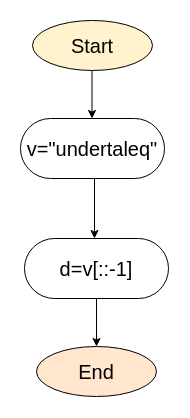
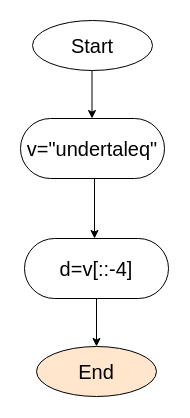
  <mxCell id="0" />
  <mxCell id="1" parent="0" />
- <mxCell id="2" value="Start" style="ellipse;whiteSpace=wrap;html=1;fontSize=20;fillColor=#fff2cc;" vertex="1" parent="1"><mxGeometry x="32" y="20" width="120" height="50" as="geometry" /></mxCell>
+ <mxCell id="2" value="Start" style="ellipse;whiteSpace=wrap;html=1;fontSize=20;" vertex="1" parent="1"><mxGeometry x="32" y="20" width="120" height="50" as="geometry" /></mxCell>
  <mxCell id="3" value="" style="endArrow=classic;html=1;fontSize=20;" edge="1" parent="1"><mxGeometry width="50" height="50" relative="1" as="geometry"><mxPoint x="91.5" y="70" as="sourcePoint" /><mxPoint x="91.5" y="118" as="targetPoint" /></mxGeometry></mxCell>
  <mxCell id="4" value="v=&quot;undertaleq&quot;" style="rounded=1;whiteSpace=wrap;html=1;fontSize=20;arcSize=50;" vertex="1" parent="1"><mxGeometry x="20" y="118" width="144" height="60" as="geometry" /></mxCell>
- <mxCell id="5" value="d=v[::-1]" style="rounded=1;whiteSpace=wrap;html=1;fontSize=20;arcSize=50;" vertex="1" parent="1"><mxGeometry x="24" y="238" width="144" height="60" as="geometry" /></mxCell>
+ <mxCell id="5" value="d=v[::-4]" style="rounded=1;whiteSpace=wrap;html=1;fontSize=20;arcSize=50;" vertex="1" parent="1"><mxGeometry x="24" y="238" width="144" height="60" as="geometry" /></mxCell>
  <mxCell id="6" value="" style="endArrow=classic;html=1;fontSize=20;" edge="1" parent="1"><mxGeometry width="50" height="50" relative="1" as="geometry"><mxPoint x="94" y="178" as="sourcePoint" /><mxPoint x="94" y="238" as="targetPoint" /></mxGeometry></mxCell>
  <mxCell id="7" value="End" style="ellipse;whiteSpace=wrap;html=1;fontSize=20;fillColor=#ffe6cc;" vertex="1" parent="1"><mxGeometry x="36" y="346" width="120" height="50" as="geometry" /></mxCell>
  <mxCell id="8" value="" style="endArrow=classic;html=1;fontSize=20;entryX=0.5;entryY=0;entryDx=0;entryDy=0;" edge="1" parent="1" target="7"><mxGeometry width="50" height="50" relative="1" as="geometry"><mxPoint x="96" y="298" as="sourcePoint" /><mxPoint x="146" y="248" as="targetPoint" /></mxGeometry></mxCell>
